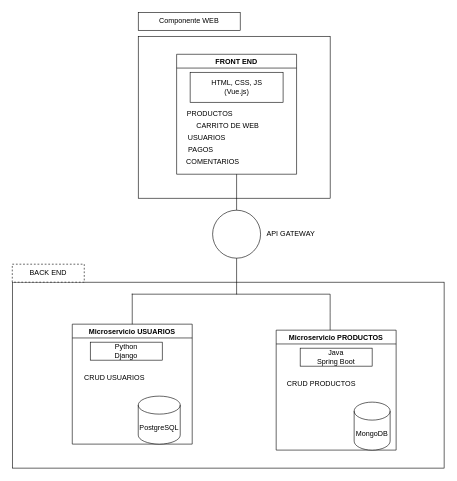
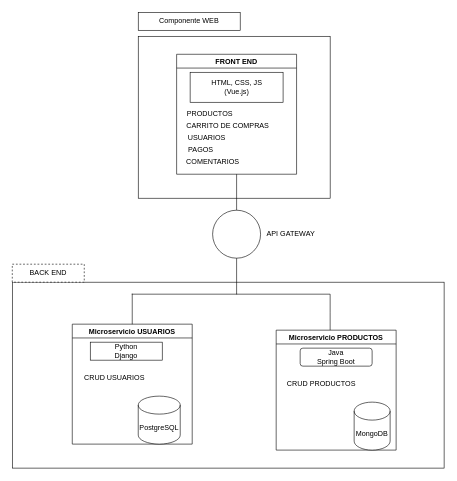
  <mxCell id="0" />
  <mxCell id="1" parent="0" />
  <mxCell id="2" value="" style="rounded=0;whiteSpace=wrap;html=1;gradientColor=none;" vertex="1" parent="1"><mxGeometry x="230" y="60" width="320" height="270" as="geometry" /></mxCell>
  <mxCell id="3" value="" style="rounded=0;whiteSpace=wrap;html=1;gradientColor=none;" vertex="1" parent="1"><mxGeometry x="20" y="470" width="720" height="310" as="geometry" /></mxCell>
  <mxCell id="4" value="FRONT END" style="swimlane;swimlaneFillColor=none;" vertex="1" parent="1"><mxGeometry x="294" y="90" width="200" height="200" as="geometry"><mxRectangle x="314" y="60" width="50" height="23" as="alternateBounds" /></mxGeometry></mxCell>
  <mxCell id="5" value="PRODUCTOS" style="text;html=1;align=center;verticalAlign=middle;resizable=0;points=[];autosize=1;strokeColor=none;fillColor=none;" vertex="1" parent="4"><mxGeometry x="10" y="90" width="90" height="20" as="geometry" /></mxCell>
- <mxCell id="6" value="CARRITO DE WEB&lt;br&gt;" style="text;html=1;align=center;verticalAlign=middle;resizable=0;points=[];autosize=1;strokeColor=none;fillColor=none;" vertex="1" parent="4"><mxGeometry x="10" y="110" width="150" height="20" as="geometry" /></mxCell>
+ <mxCell id="6" value="CARRITO DE COMPRAS&lt;br&gt;" style="text;html=1;align=center;verticalAlign=middle;resizable=0;points=[];autosize=1;strokeColor=none;fillColor=none;" vertex="1" parent="4"><mxGeometry x="10" y="110" width="150" height="20" as="geometry" /></mxCell>
  <mxCell id="7" value="USUARIOS" style="text;html=1;align=center;verticalAlign=middle;resizable=0;points=[];autosize=1;strokeColor=none;fillColor=none;" vertex="1" parent="4"><mxGeometry x="10" y="130" width="80" height="20" as="geometry" /></mxCell>
  <mxCell id="8" value="PAGOS" style="text;html=1;align=center;verticalAlign=middle;resizable=0;points=[];autosize=1;strokeColor=none;fillColor=none;" vertex="1" parent="4"><mxGeometry x="10" y="150" width="60" height="20" as="geometry" /></mxCell>
  <mxCell id="9" value="COMENTARIOS" style="text;html=1;align=center;verticalAlign=middle;resizable=0;points=[];autosize=1;strokeColor=none;fillColor=none;" vertex="1" parent="4"><mxGeometry x="10" y="170" width="100" height="20" as="geometry" /></mxCell>
  <mxCell id="10" value="HTML, CSS, JS&lt;br&gt;(Vue.js)" style="rounded=0;whiteSpace=wrap;html=1;gradientColor=none;" vertex="1" parent="4"><mxGeometry x="22.5" y="30" width="155" height="50" as="geometry" /></mxCell>
  <mxCell id="11" value="" style="ellipse;whiteSpace=wrap;html=1;aspect=fixed;gradientColor=none;" vertex="1" parent="1"><mxGeometry x="354" y="350" width="80" height="80" as="geometry" /></mxCell>
  <mxCell id="12" value="" style="endArrow=none;html=1;rounded=0;entryX=0.5;entryY=1;entryDx=0;entryDy=0;" edge="1" parent="1" source="11" target="4"><mxGeometry width="50" height="50" relative="1" as="geometry"><mxPoint x="360" y="360" as="sourcePoint" /><mxPoint x="410" y="310" as="targetPoint" /></mxGeometry></mxCell>
  <mxCell id="13" value="" style="endArrow=none;html=1;rounded=0;entryX=0.5;entryY=1;entryDx=0;entryDy=0;" edge="1" parent="1" target="11"><mxGeometry width="50" height="50" relative="1" as="geometry"><mxPoint x="394" y="490" as="sourcePoint" /><mxPoint x="430" y="440" as="targetPoint" /></mxGeometry></mxCell>
  <mxCell id="14" value="" style="shape=partialRectangle;whiteSpace=wrap;html=1;bottom=0;right=0;fillColor=none;" vertex="1" parent="1"><mxGeometry x="220" y="490" width="174" height="60" as="geometry" /></mxCell>
  <mxCell id="15" value="Microservicio USUARIOS" style="swimlane;gradientColor=none;" vertex="1" parent="1"><mxGeometry x="120" y="540" width="200" height="200" as="geometry" /></mxCell>
  <mxCell id="16" value="Python&lt;br&gt;Django&lt;br&gt;" style="whiteSpace=wrap;html=1;gradientColor=none;" vertex="1" parent="15"><mxGeometry x="30" y="30" width="120" height="30" as="geometry" /></mxCell>
  <mxCell id="17" value="PostgreSQL" style="shape=cylinder3;whiteSpace=wrap;html=1;boundedLbl=1;backgroundOutline=1;size=15;gradientColor=none;" vertex="1" parent="15"><mxGeometry x="110" y="120" width="70" height="80" as="geometry" /></mxCell>
  <mxCell id="18" value="CRUD USUARIOS" style="text;html=1;align=center;verticalAlign=middle;resizable=0;points=[];autosize=1;strokeColor=none;fillColor=none;" vertex="1" parent="15"><mxGeometry x="10" y="80" width="120" height="20" as="geometry" /></mxCell>
  <mxCell id="19" value="Microservicio PRODUCTOS" style="swimlane;gradientColor=none;" vertex="1" parent="1"><mxGeometry x="460" y="550" width="200" height="200" as="geometry" /></mxCell>
- <mxCell id="20" value="Java&lt;br&gt;Spring Boot" style="whiteSpace=wrap;html=1;gradientColor=none;" vertex="1" parent="19"><mxGeometry x="40" y="30" width="120" height="30" as="geometry" /></mxCell>
+ <mxCell id="20" value="Java&lt;br&gt;Spring Boot" style="whiteSpace=wrap;html=1;gradientColor=none;rounded=1;" vertex="1" parent="19"><mxGeometry x="40" y="30" width="120" height="30" as="geometry" /></mxCell>
  <mxCell id="21" value="MongoDB" style="shape=cylinder3;whiteSpace=wrap;html=1;boundedLbl=1;backgroundOutline=1;size=15;gradientColor=none;" vertex="1" parent="19"><mxGeometry x="130" y="120" width="60" height="80" as="geometry" /></mxCell>
  <mxCell id="22" value="CRUD PRODUCTOS" style="text;html=1;align=center;verticalAlign=middle;resizable=0;points=[];autosize=1;strokeColor=none;fillColor=none;" vertex="1" parent="19"><mxGeometry x="10" y="80" width="130" height="20" as="geometry" /></mxCell>
  <mxCell id="23" value="" style="endArrow=none;html=1;rounded=0;exitX=1;exitY=0;exitDx=0;exitDy=0;" edge="1" parent="1" source="14"><mxGeometry width="50" height="50" relative="1" as="geometry"><mxPoint x="480" y="520" as="sourcePoint" /><mxPoint x="550" y="490" as="targetPoint" /></mxGeometry></mxCell>
  <mxCell id="24" value="" style="endArrow=none;html=1;rounded=0;" edge="1" parent="1"><mxGeometry width="50" height="50" relative="1" as="geometry"><mxPoint x="550" y="550" as="sourcePoint" /><mxPoint x="550" y="490" as="targetPoint" /><Array as="points"><mxPoint x="550" y="520" /></Array></mxGeometry></mxCell>
  <mxCell id="25" value="API GATEWAY" style="text;html=1;align=center;verticalAlign=middle;resizable=0;points=[];autosize=1;strokeColor=none;fillColor=none;" vertex="1" parent="1"><mxGeometry x="434" y="380" width="100" height="20" as="geometry" /></mxCell>
  <mxCell id="26" value="BACK END" style="rounded=0;whiteSpace=wrap;html=1;gradientColor=none;dashed=1;" vertex="1" parent="1"><mxGeometry x="20" y="440" width="120" height="30" as="geometry" /></mxCell>
  <mxCell id="27" value="Componente WEB" style="rounded=0;whiteSpace=wrap;html=1;gradientColor=none;" vertex="1" parent="1"><mxGeometry x="230" y="20" width="170" height="30" as="geometry" /></mxCell>
